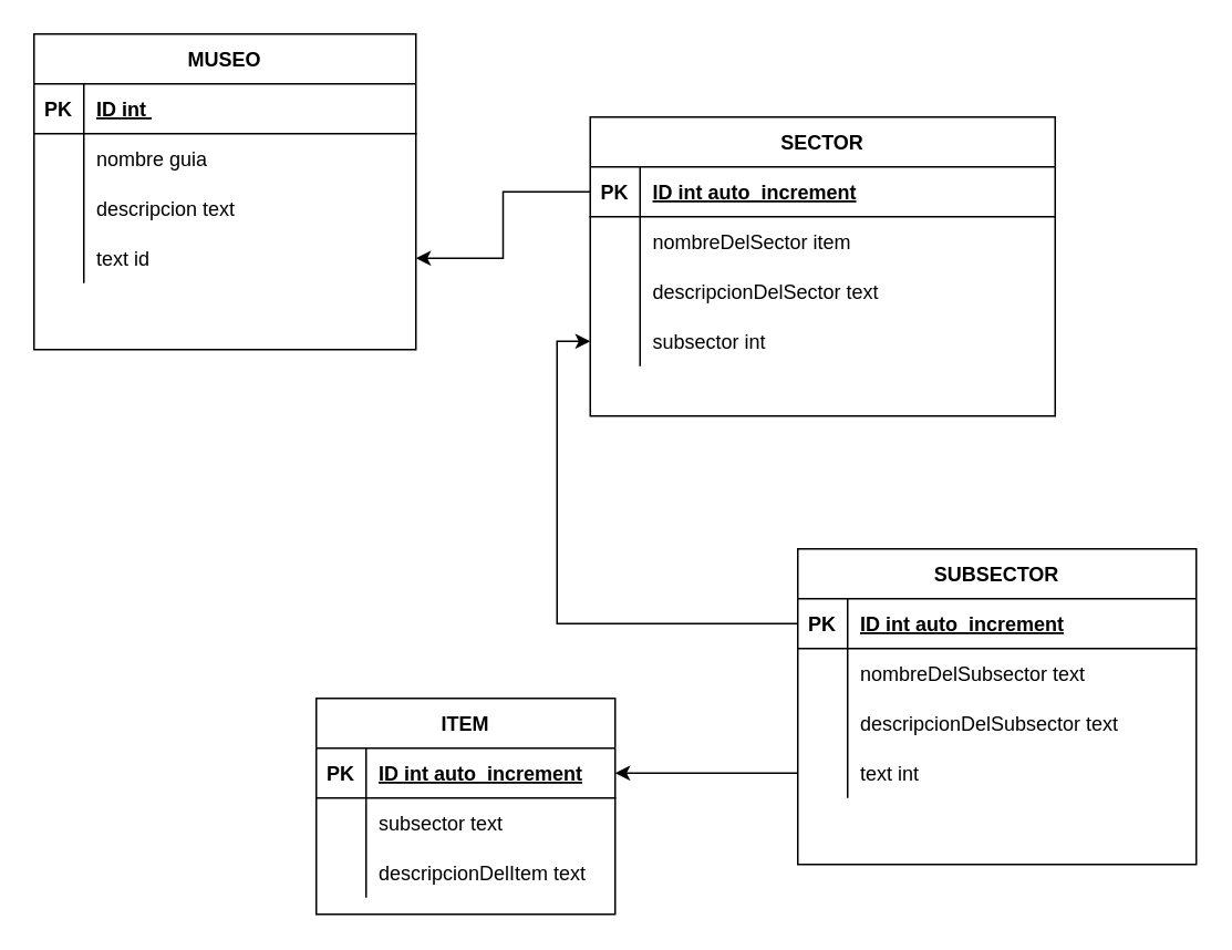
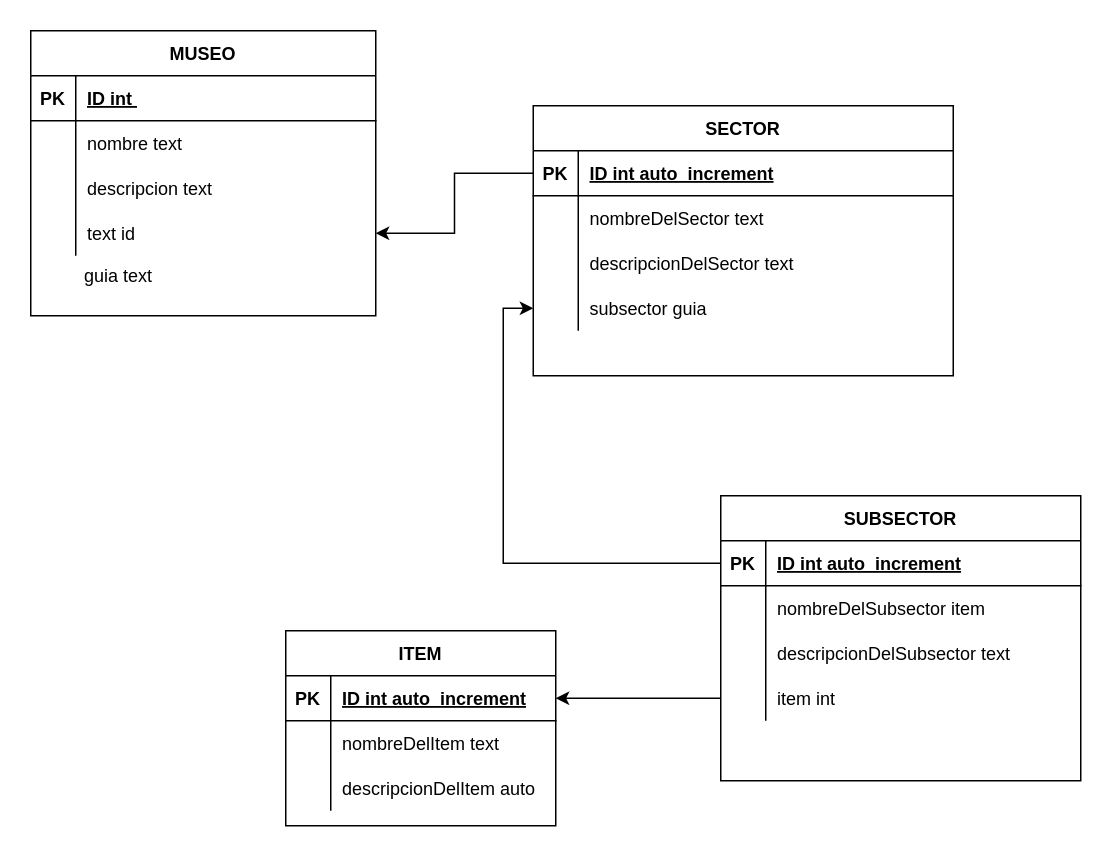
  <mxCell id="0" />
  <mxCell id="1" parent="0" />
  <mxCell id="2" value="MUSEO" style="shape=table;startSize=30;container=1;collapsible=1;childLayout=tableLayout;fixedRows=1;rowLines=0;fontStyle=1;align=center;resizeLast=1;shadow=0;" parent="1" vertex="1"><mxGeometry x="20" y="20" width="230" height="190" as="geometry" /></mxCell>
  <mxCell id="3" value="" style="shape=tableRow;horizontal=0;startSize=0;swimlaneHead=0;swimlaneBody=0;fillColor=none;collapsible=0;dropTarget=0;points=[[0,0.5],[1,0.5]];portConstraint=eastwest;top=0;left=0;right=0;bottom=1;" parent="2" vertex="1"><mxGeometry y="30" width="230" height="30" as="geometry" /></mxCell>
  <mxCell id="4" value="PK" style="shape=partialRectangle;connectable=0;fillColor=none;top=0;left=0;bottom=0;right=0;fontStyle=1;overflow=hidden;" parent="3" vertex="1"><mxGeometry width="30" height="30" as="geometry"><mxRectangle width="30" height="30" as="alternateBounds" /></mxGeometry></mxCell>
  <mxCell id="5" value="ID int " style="shape=partialRectangle;connectable=0;fillColor=none;top=0;left=0;bottom=0;right=0;align=left;spacingLeft=6;fontStyle=5;overflow=hidden;" parent="3" vertex="1"><mxGeometry x="30" width="200" height="30" as="geometry"><mxRectangle width="200" height="30" as="alternateBounds" /></mxGeometry></mxCell>
  <mxCell id="6" value="" style="shape=tableRow;horizontal=0;startSize=0;swimlaneHead=0;swimlaneBody=0;fillColor=none;collapsible=0;dropTarget=0;points=[[0,0.5],[1,0.5]];portConstraint=eastwest;top=0;left=0;right=0;bottom=0;" parent="2" vertex="1"><mxGeometry y="60" width="230" height="30" as="geometry" /></mxCell>
  <mxCell id="7" value="" style="shape=partialRectangle;connectable=0;fillColor=none;top=0;left=0;bottom=0;right=0;editable=1;overflow=hidden;" parent="6" vertex="1"><mxGeometry width="30" height="30" as="geometry"><mxRectangle width="30" height="30" as="alternateBounds" /></mxGeometry></mxCell>
- <mxCell id="8" value="nombre guia" style="shape=partialRectangle;connectable=0;fillColor=none;top=0;left=0;bottom=0;right=0;align=left;spacingLeft=6;overflow=hidden;" parent="6" vertex="1"><mxGeometry x="30" width="200" height="30" as="geometry"><mxRectangle width="200" height="30" as="alternateBounds" /></mxGeometry></mxCell>
+ <mxCell id="8" value="nombre text" style="shape=partialRectangle;connectable=0;fillColor=none;top=0;left=0;bottom=0;right=0;align=left;spacingLeft=6;overflow=hidden;" parent="6" vertex="1"><mxGeometry x="30" width="200" height="30" as="geometry"><mxRectangle width="200" height="30" as="alternateBounds" /></mxGeometry></mxCell>
  <mxCell id="9" value="" style="shape=tableRow;horizontal=0;startSize=0;swimlaneHead=0;swimlaneBody=0;fillColor=none;collapsible=0;dropTarget=0;points=[[0,0.5],[1,0.5]];portConstraint=eastwest;top=0;left=0;right=0;bottom=0;" parent="2" vertex="1"><mxGeometry y="90" width="230" height="30" as="geometry" /></mxCell>
  <mxCell id="10" value="" style="shape=partialRectangle;connectable=0;fillColor=none;top=0;left=0;bottom=0;right=0;editable=1;overflow=hidden;" parent="9" vertex="1"><mxGeometry width="30" height="30" as="geometry"><mxRectangle width="30" height="30" as="alternateBounds" /></mxGeometry></mxCell>
  <mxCell id="11" value="descripcion text" style="shape=partialRectangle;connectable=0;fillColor=none;top=0;left=0;bottom=0;right=0;align=left;spacingLeft=6;overflow=hidden;" parent="9" vertex="1"><mxGeometry x="30" width="200" height="30" as="geometry"><mxRectangle width="200" height="30" as="alternateBounds" /></mxGeometry></mxCell>
  <mxCell id="12" value="" style="shape=tableRow;horizontal=0;startSize=0;swimlaneHead=0;swimlaneBody=0;fillColor=none;collapsible=0;dropTarget=0;points=[[0,0.5],[1,0.5]];portConstraint=eastwest;top=0;left=0;right=0;bottom=0;" parent="2" vertex="1"><mxGeometry y="120" width="230" height="30" as="geometry" /></mxCell>
  <mxCell id="13" value="" style="shape=partialRectangle;connectable=0;fillColor=none;top=0;left=0;bottom=0;right=0;editable=1;overflow=hidden;" parent="12" vertex="1"><mxGeometry width="30" height="30" as="geometry"><mxRectangle width="30" height="30" as="alternateBounds" /></mxGeometry></mxCell>
  <mxCell id="14" value="text id" style="shape=partialRectangle;connectable=0;fillColor=none;top=0;left=0;bottom=0;right=0;align=left;spacingLeft=6;overflow=hidden;" parent="12" vertex="1"><mxGeometry x="30" width="200" height="30" as="geometry"><mxRectangle width="200" height="30" as="alternateBounds" /></mxGeometry></mxCell>
  <mxCell id="15" value="SECTOR" style="shape=table;startSize=30;container=1;collapsible=1;childLayout=tableLayout;fixedRows=1;rowLines=0;fontStyle=1;align=center;resizeLast=1;" parent="1" vertex="1"><mxGeometry x="355" y="70" width="280" height="180" as="geometry" /></mxCell>
  <mxCell id="16" value="" style="shape=tableRow;horizontal=0;startSize=0;swimlaneHead=0;swimlaneBody=0;fillColor=none;collapsible=0;dropTarget=0;points=[[0,0.5],[1,0.5]];portConstraint=eastwest;top=0;left=0;right=0;bottom=1;" parent="15" vertex="1"><mxGeometry y="30" width="280" height="30" as="geometry" /></mxCell>
  <mxCell id="17" value="PK" style="shape=partialRectangle;connectable=0;fillColor=none;top=0;left=0;bottom=0;right=0;fontStyle=1;overflow=hidden;" parent="16" vertex="1"><mxGeometry width="30" height="30" as="geometry"><mxRectangle width="30" height="30" as="alternateBounds" /></mxGeometry></mxCell>
  <mxCell id="18" value="ID int auto_increment" style="shape=partialRectangle;connectable=0;fillColor=none;top=0;left=0;bottom=0;right=0;align=left;spacingLeft=6;fontStyle=5;overflow=hidden;" parent="16" vertex="1"><mxGeometry x="30" width="250" height="30" as="geometry"><mxRectangle width="250" height="30" as="alternateBounds" /></mxGeometry></mxCell>
  <mxCell id="19" value="" style="shape=tableRow;horizontal=0;startSize=0;swimlaneHead=0;swimlaneBody=0;fillColor=none;collapsible=0;dropTarget=0;points=[[0,0.5],[1,0.5]];portConstraint=eastwest;top=0;left=0;right=0;bottom=0;" parent="15" vertex="1"><mxGeometry y="60" width="280" height="30" as="geometry" /></mxCell>
  <mxCell id="20" value="" style="shape=partialRectangle;connectable=0;fillColor=none;top=0;left=0;bottom=0;right=0;editable=1;overflow=hidden;" parent="19" vertex="1"><mxGeometry width="30" height="30" as="geometry"><mxRectangle width="30" height="30" as="alternateBounds" /></mxGeometry></mxCell>
- <mxCell id="21" value="nombreDelSector item" style="shape=partialRectangle;connectable=0;fillColor=none;top=0;left=0;bottom=0;right=0;align=left;spacingLeft=6;overflow=hidden;" parent="19" vertex="1"><mxGeometry x="30" width="250" height="30" as="geometry"><mxRectangle width="250" height="30" as="alternateBounds" /></mxGeometry></mxCell>
+ <mxCell id="21" value="nombreDelSector text" style="shape=partialRectangle;connectable=0;fillColor=none;top=0;left=0;bottom=0;right=0;align=left;spacingLeft=6;overflow=hidden;" parent="19" vertex="1"><mxGeometry x="30" width="250" height="30" as="geometry"><mxRectangle width="250" height="30" as="alternateBounds" /></mxGeometry></mxCell>
  <mxCell id="22" value="" style="shape=tableRow;horizontal=0;startSize=0;swimlaneHead=0;swimlaneBody=0;fillColor=none;collapsible=0;dropTarget=0;points=[[0,0.5],[1,0.5]];portConstraint=eastwest;top=0;left=0;right=0;bottom=0;" parent="15" vertex="1"><mxGeometry y="90" width="280" height="30" as="geometry" /></mxCell>
  <mxCell id="23" value="" style="shape=partialRectangle;connectable=0;fillColor=none;top=0;left=0;bottom=0;right=0;editable=1;overflow=hidden;" parent="22" vertex="1"><mxGeometry width="30" height="30" as="geometry"><mxRectangle width="30" height="30" as="alternateBounds" /></mxGeometry></mxCell>
  <mxCell id="24" value="descripcionDelSector text" style="shape=partialRectangle;connectable=0;fillColor=none;top=0;left=0;bottom=0;right=0;align=left;spacingLeft=6;overflow=hidden;" parent="22" vertex="1"><mxGeometry x="30" width="250" height="30" as="geometry"><mxRectangle width="250" height="30" as="alternateBounds" /></mxGeometry></mxCell>
  <mxCell id="25" value="" style="shape=tableRow;horizontal=0;startSize=0;swimlaneHead=0;swimlaneBody=0;fillColor=none;collapsible=0;dropTarget=0;points=[[0,0.5],[1,0.5]];portConstraint=eastwest;top=0;left=0;right=0;bottom=0;" parent="15" vertex="1"><mxGeometry y="120" width="280" height="30" as="geometry" /></mxCell>
  <mxCell id="26" value="" style="shape=partialRectangle;connectable=0;fillColor=none;top=0;left=0;bottom=0;right=0;editable=1;overflow=hidden;" parent="25" vertex="1"><mxGeometry width="30" height="30" as="geometry"><mxRectangle width="30" height="30" as="alternateBounds" /></mxGeometry></mxCell>
- <mxCell id="27" value="subsector int" style="shape=partialRectangle;connectable=0;fillColor=none;top=0;left=0;bottom=0;right=0;align=left;spacingLeft=6;overflow=hidden;" parent="25" vertex="1"><mxGeometry x="30" width="250" height="30" as="geometry"><mxRectangle width="250" height="30" as="alternateBounds" /></mxGeometry></mxCell>
+ <mxCell id="27" value="subsector guia" style="shape=partialRectangle;connectable=0;fillColor=none;top=0;left=0;bottom=0;right=0;align=left;spacingLeft=6;overflow=hidden;" parent="25" vertex="1"><mxGeometry x="30" width="250" height="30" as="geometry"><mxRectangle width="250" height="30" as="alternateBounds" /></mxGeometry></mxCell>
  <mxCell id="28" value="SUBSECTOR" style="shape=table;startSize=30;container=1;collapsible=1;childLayout=tableLayout;fixedRows=1;rowLines=0;fontStyle=1;align=center;resizeLast=1;" parent="1" vertex="1"><mxGeometry x="480" y="330" width="240" height="190" as="geometry" /></mxCell>
  <mxCell id="29" value="" style="shape=tableRow;horizontal=0;startSize=0;swimlaneHead=0;swimlaneBody=0;fillColor=none;collapsible=0;dropTarget=0;points=[[0,0.5],[1,0.5]];portConstraint=eastwest;top=0;left=0;right=0;bottom=1;" parent="28" vertex="1"><mxGeometry y="30" width="240" height="30" as="geometry" /></mxCell>
  <mxCell id="30" value="PK" style="shape=partialRectangle;connectable=0;fillColor=none;top=0;left=0;bottom=0;right=0;fontStyle=1;overflow=hidden;" parent="29" vertex="1"><mxGeometry width="30" height="30" as="geometry"><mxRectangle width="30" height="30" as="alternateBounds" /></mxGeometry></mxCell>
  <mxCell id="31" value="ID int auto_increment" style="shape=partialRectangle;connectable=0;fillColor=none;top=0;left=0;bottom=0;right=0;align=left;spacingLeft=6;fontStyle=5;overflow=hidden;" parent="29" vertex="1"><mxGeometry x="30" width="210" height="30" as="geometry"><mxRectangle width="210" height="30" as="alternateBounds" /></mxGeometry></mxCell>
  <mxCell id="32" value="" style="shape=tableRow;horizontal=0;startSize=0;swimlaneHead=0;swimlaneBody=0;fillColor=none;collapsible=0;dropTarget=0;points=[[0,0.5],[1,0.5]];portConstraint=eastwest;top=0;left=0;right=0;bottom=0;" parent="28" vertex="1"><mxGeometry y="60" width="240" height="30" as="geometry" /></mxCell>
  <mxCell id="33" value="" style="shape=partialRectangle;connectable=0;fillColor=none;top=0;left=0;bottom=0;right=0;editable=1;overflow=hidden;" parent="32" vertex="1"><mxGeometry width="30" height="30" as="geometry"><mxRectangle width="30" height="30" as="alternateBounds" /></mxGeometry></mxCell>
- <mxCell id="34" value="nombreDelSubsector text" style="shape=partialRectangle;connectable=0;fillColor=none;top=0;left=0;bottom=0;right=0;align=left;spacingLeft=6;overflow=hidden;" parent="32" vertex="1"><mxGeometry x="30" width="210" height="30" as="geometry"><mxRectangle width="210" height="30" as="alternateBounds" /></mxGeometry></mxCell>
+ <mxCell id="34" value="nombreDelSubsector item" style="shape=partialRectangle;connectable=0;fillColor=none;top=0;left=0;bottom=0;right=0;align=left;spacingLeft=6;overflow=hidden;" parent="32" vertex="1"><mxGeometry x="30" width="210" height="30" as="geometry"><mxRectangle width="210" height="30" as="alternateBounds" /></mxGeometry></mxCell>
  <mxCell id="35" value="" style="shape=tableRow;horizontal=0;startSize=0;swimlaneHead=0;swimlaneBody=0;fillColor=none;collapsible=0;dropTarget=0;points=[[0,0.5],[1,0.5]];portConstraint=eastwest;top=0;left=0;right=0;bottom=0;" parent="28" vertex="1"><mxGeometry y="90" width="240" height="30" as="geometry" /></mxCell>
  <mxCell id="36" value="" style="shape=partialRectangle;connectable=0;fillColor=none;top=0;left=0;bottom=0;right=0;editable=1;overflow=hidden;" parent="35" vertex="1"><mxGeometry width="30" height="30" as="geometry"><mxRectangle width="30" height="30" as="alternateBounds" /></mxGeometry></mxCell>
  <mxCell id="37" value="descripcionDelSubsector text" style="shape=partialRectangle;connectable=0;fillColor=none;top=0;left=0;bottom=0;right=0;align=left;spacingLeft=6;overflow=hidden;" parent="35" vertex="1"><mxGeometry x="30" width="210" height="30" as="geometry"><mxRectangle width="210" height="30" as="alternateBounds" /></mxGeometry></mxCell>
  <mxCell id="38" value="" style="shape=tableRow;horizontal=0;startSize=0;swimlaneHead=0;swimlaneBody=0;fillColor=none;collapsible=0;dropTarget=0;points=[[0,0.5],[1,0.5]];portConstraint=eastwest;top=0;left=0;right=0;bottom=0;" parent="28" vertex="1"><mxGeometry y="120" width="240" height="30" as="geometry" /></mxCell>
  <mxCell id="39" value="" style="shape=partialRectangle;connectable=0;fillColor=none;top=0;left=0;bottom=0;right=0;editable=1;overflow=hidden;" parent="38" vertex="1"><mxGeometry width="30" height="30" as="geometry"><mxRectangle width="30" height="30" as="alternateBounds" /></mxGeometry></mxCell>
- <mxCell id="40" value="text int" style="shape=partialRectangle;connectable=0;fillColor=none;top=0;left=0;bottom=0;right=0;align=left;spacingLeft=6;overflow=hidden;" parent="38" vertex="1"><mxGeometry x="30" width="210" height="30" as="geometry"><mxRectangle width="210" height="30" as="alternateBounds" /></mxGeometry></mxCell>
+ <mxCell id="40" value="item int" style="shape=partialRectangle;connectable=0;fillColor=none;top=0;left=0;bottom=0;right=0;align=left;spacingLeft=6;overflow=hidden;" parent="38" vertex="1"><mxGeometry x="30" width="210" height="30" as="geometry"><mxRectangle width="210" height="30" as="alternateBounds" /></mxGeometry></mxCell>
  <mxCell id="41" value="ITEM" style="shape=table;startSize=30;container=1;collapsible=1;childLayout=tableLayout;fixedRows=1;rowLines=0;fontStyle=1;align=center;resizeLast=1;" parent="1" vertex="1"><mxGeometry x="190" y="420" width="180" height="130" as="geometry" /></mxCell>
  <mxCell id="42" value="" style="shape=tableRow;horizontal=0;startSize=0;swimlaneHead=0;swimlaneBody=0;fillColor=none;collapsible=0;dropTarget=0;points=[[0,0.5],[1,0.5]];portConstraint=eastwest;top=0;left=0;right=0;bottom=1;" parent="41" vertex="1"><mxGeometry y="30" width="180" height="30" as="geometry" /></mxCell>
  <mxCell id="43" value="PK" style="shape=partialRectangle;connectable=0;fillColor=none;top=0;left=0;bottom=0;right=0;fontStyle=1;overflow=hidden;" parent="42" vertex="1"><mxGeometry width="30" height="30" as="geometry"><mxRectangle width="30" height="30" as="alternateBounds" /></mxGeometry></mxCell>
  <mxCell id="44" value="ID int auto_increment" style="shape=partialRectangle;connectable=0;fillColor=none;top=0;left=0;bottom=0;right=0;align=left;spacingLeft=6;fontStyle=5;overflow=hidden;" parent="42" vertex="1"><mxGeometry x="30" width="150" height="30" as="geometry"><mxRectangle width="150" height="30" as="alternateBounds" /></mxGeometry></mxCell>
  <mxCell id="45" value="" style="shape=tableRow;horizontal=0;startSize=0;swimlaneHead=0;swimlaneBody=0;fillColor=none;collapsible=0;dropTarget=0;points=[[0,0.5],[1,0.5]];portConstraint=eastwest;top=0;left=0;right=0;bottom=0;" parent="41" vertex="1"><mxGeometry y="60" width="180" height="30" as="geometry" /></mxCell>
  <mxCell id="46" value="" style="shape=partialRectangle;connectable=0;fillColor=none;top=0;left=0;bottom=0;right=0;editable=1;overflow=hidden;" parent="45" vertex="1"><mxGeometry width="30" height="30" as="geometry"><mxRectangle width="30" height="30" as="alternateBounds" /></mxGeometry></mxCell>
- <mxCell id="47" value="subsector text" style="shape=partialRectangle;connectable=0;fillColor=none;top=0;left=0;bottom=0;right=0;align=left;spacingLeft=6;overflow=hidden;" parent="45" vertex="1"><mxGeometry x="30" width="150" height="30" as="geometry"><mxRectangle width="150" height="30" as="alternateBounds" /></mxGeometry></mxCell>
+ <mxCell id="47" value="nombreDelItem text" style="shape=partialRectangle;connectable=0;fillColor=none;top=0;left=0;bottom=0;right=0;align=left;spacingLeft=6;overflow=hidden;" parent="45" vertex="1"><mxGeometry x="30" width="150" height="30" as="geometry"><mxRectangle width="150" height="30" as="alternateBounds" /></mxGeometry></mxCell>
  <mxCell id="48" value="" style="shape=tableRow;horizontal=0;startSize=0;swimlaneHead=0;swimlaneBody=0;fillColor=none;collapsible=0;dropTarget=0;points=[[0,0.5],[1,0.5]];portConstraint=eastwest;top=0;left=0;right=0;bottom=0;" parent="41" vertex="1"><mxGeometry y="90" width="180" height="30" as="geometry" /></mxCell>
  <mxCell id="49" value="" style="shape=partialRectangle;connectable=0;fillColor=none;top=0;left=0;bottom=0;right=0;editable=1;overflow=hidden;" parent="48" vertex="1"><mxGeometry width="30" height="30" as="geometry"><mxRectangle width="30" height="30" as="alternateBounds" /></mxGeometry></mxCell>
- <mxCell id="50" value="descripcionDelItem text" style="shape=partialRectangle;connectable=0;fillColor=none;top=0;left=0;bottom=0;right=0;align=left;spacingLeft=6;overflow=hidden;" parent="48" vertex="1"><mxGeometry x="30" width="150" height="30" as="geometry"><mxRectangle width="150" height="30" as="alternateBounds" /></mxGeometry></mxCell>
+ <mxCell id="50" value="descripcionDelItem auto" style="shape=partialRectangle;connectable=0;fillColor=none;top=0;left=0;bottom=0;right=0;align=left;spacingLeft=6;overflow=hidden;" parent="48" vertex="1"><mxGeometry x="30" width="150" height="30" as="geometry"><mxRectangle width="150" height="30" as="alternateBounds" /></mxGeometry></mxCell>
  <mxCell id="51" style="edgeStyle=orthogonalEdgeStyle;rounded=0;orthogonalLoop=1;jettySize=auto;html=1;entryX=1;entryY=0.5;entryDx=0;entryDy=0;" parent="1" source="38" target="42" edge="1"><mxGeometry relative="1" as="geometry" /></mxCell>
  <mxCell id="52" style="edgeStyle=orthogonalEdgeStyle;rounded=0;orthogonalLoop=1;jettySize=auto;html=1;entryX=0;entryY=0.5;entryDx=0;entryDy=0;" parent="1" source="29" target="25" edge="1"><mxGeometry relative="1" as="geometry" /></mxCell>
  <mxCell id="53" style="edgeStyle=orthogonalEdgeStyle;rounded=0;orthogonalLoop=1;jettySize=auto;html=1;entryX=1;entryY=0.5;entryDx=0;entryDy=0;" parent="1" source="16" target="12" edge="1"><mxGeometry relative="1" as="geometry" /></mxCell>
+ <mxCell id="54" value="guia text" style="text;strokeColor=none;fillColor=none;spacingLeft=4;spacingRight=4;overflow=hidden;rotatable=0;points=[[0,0.5],[1,0.5]];portConstraint=eastwest;fontSize=12;shadow=0;" parent="1" vertex="1"><mxGeometry x="50" y="170" width="150" height="30" as="geometry" /></mxCell>
